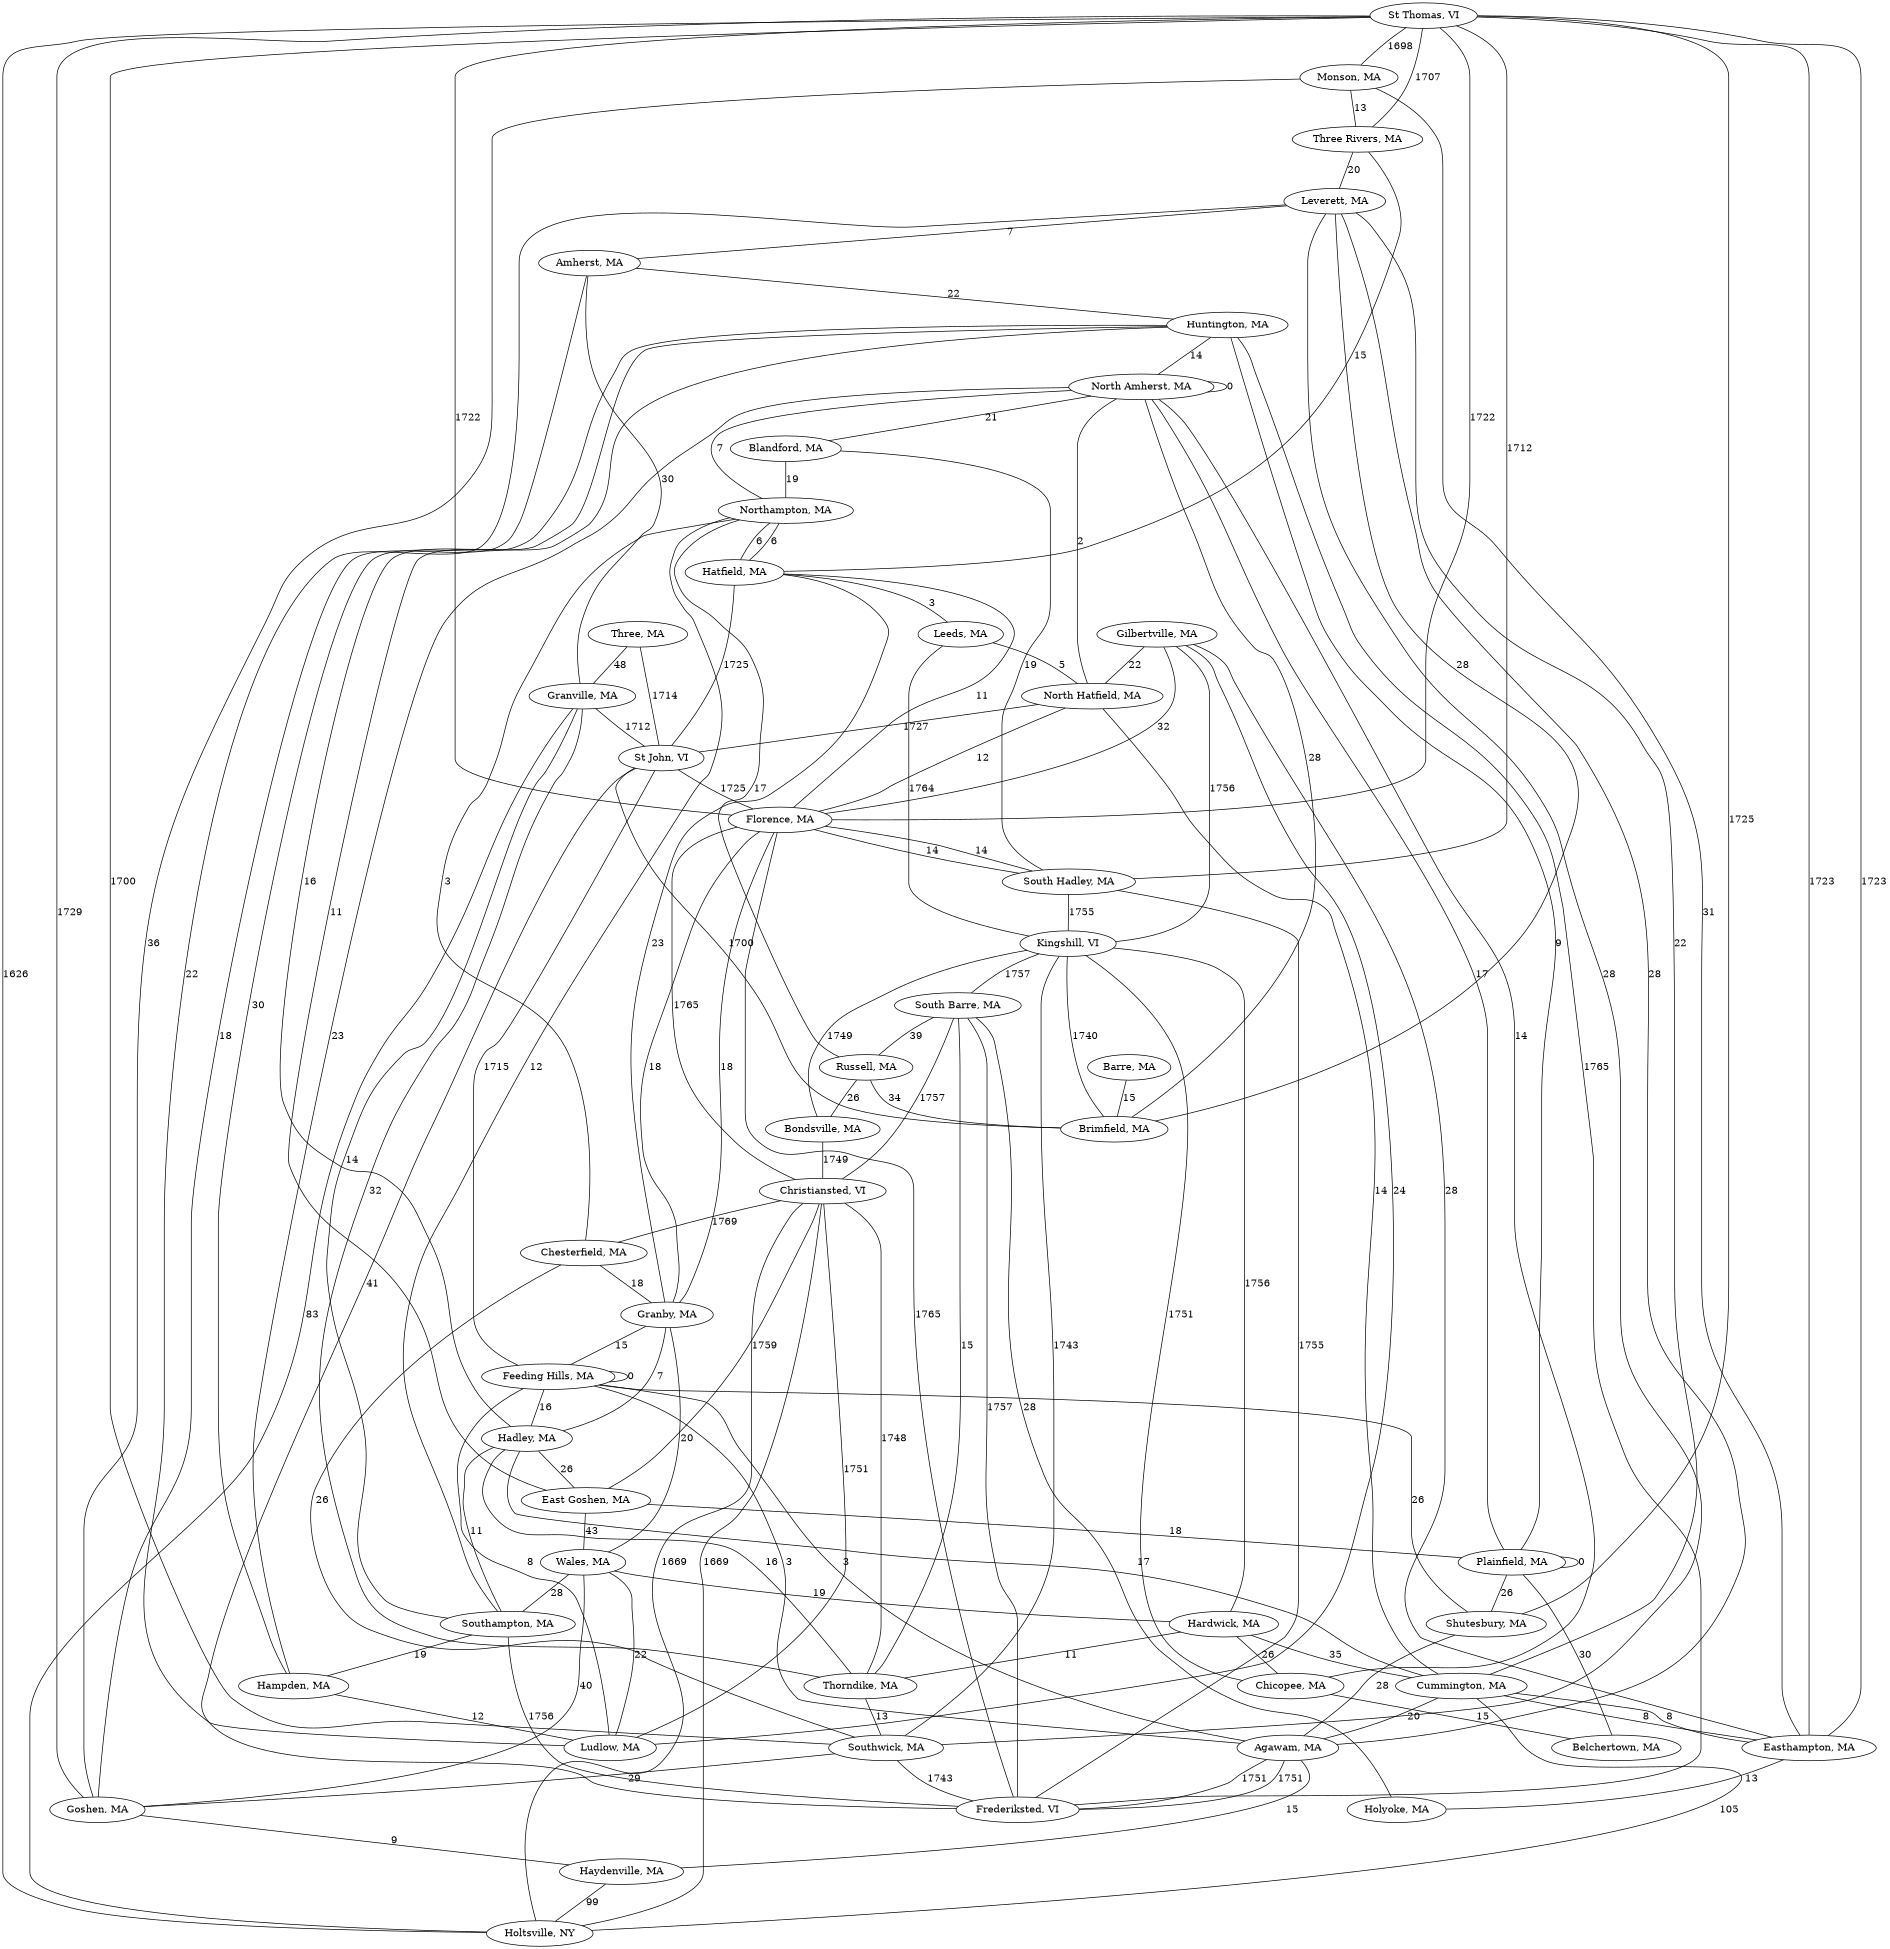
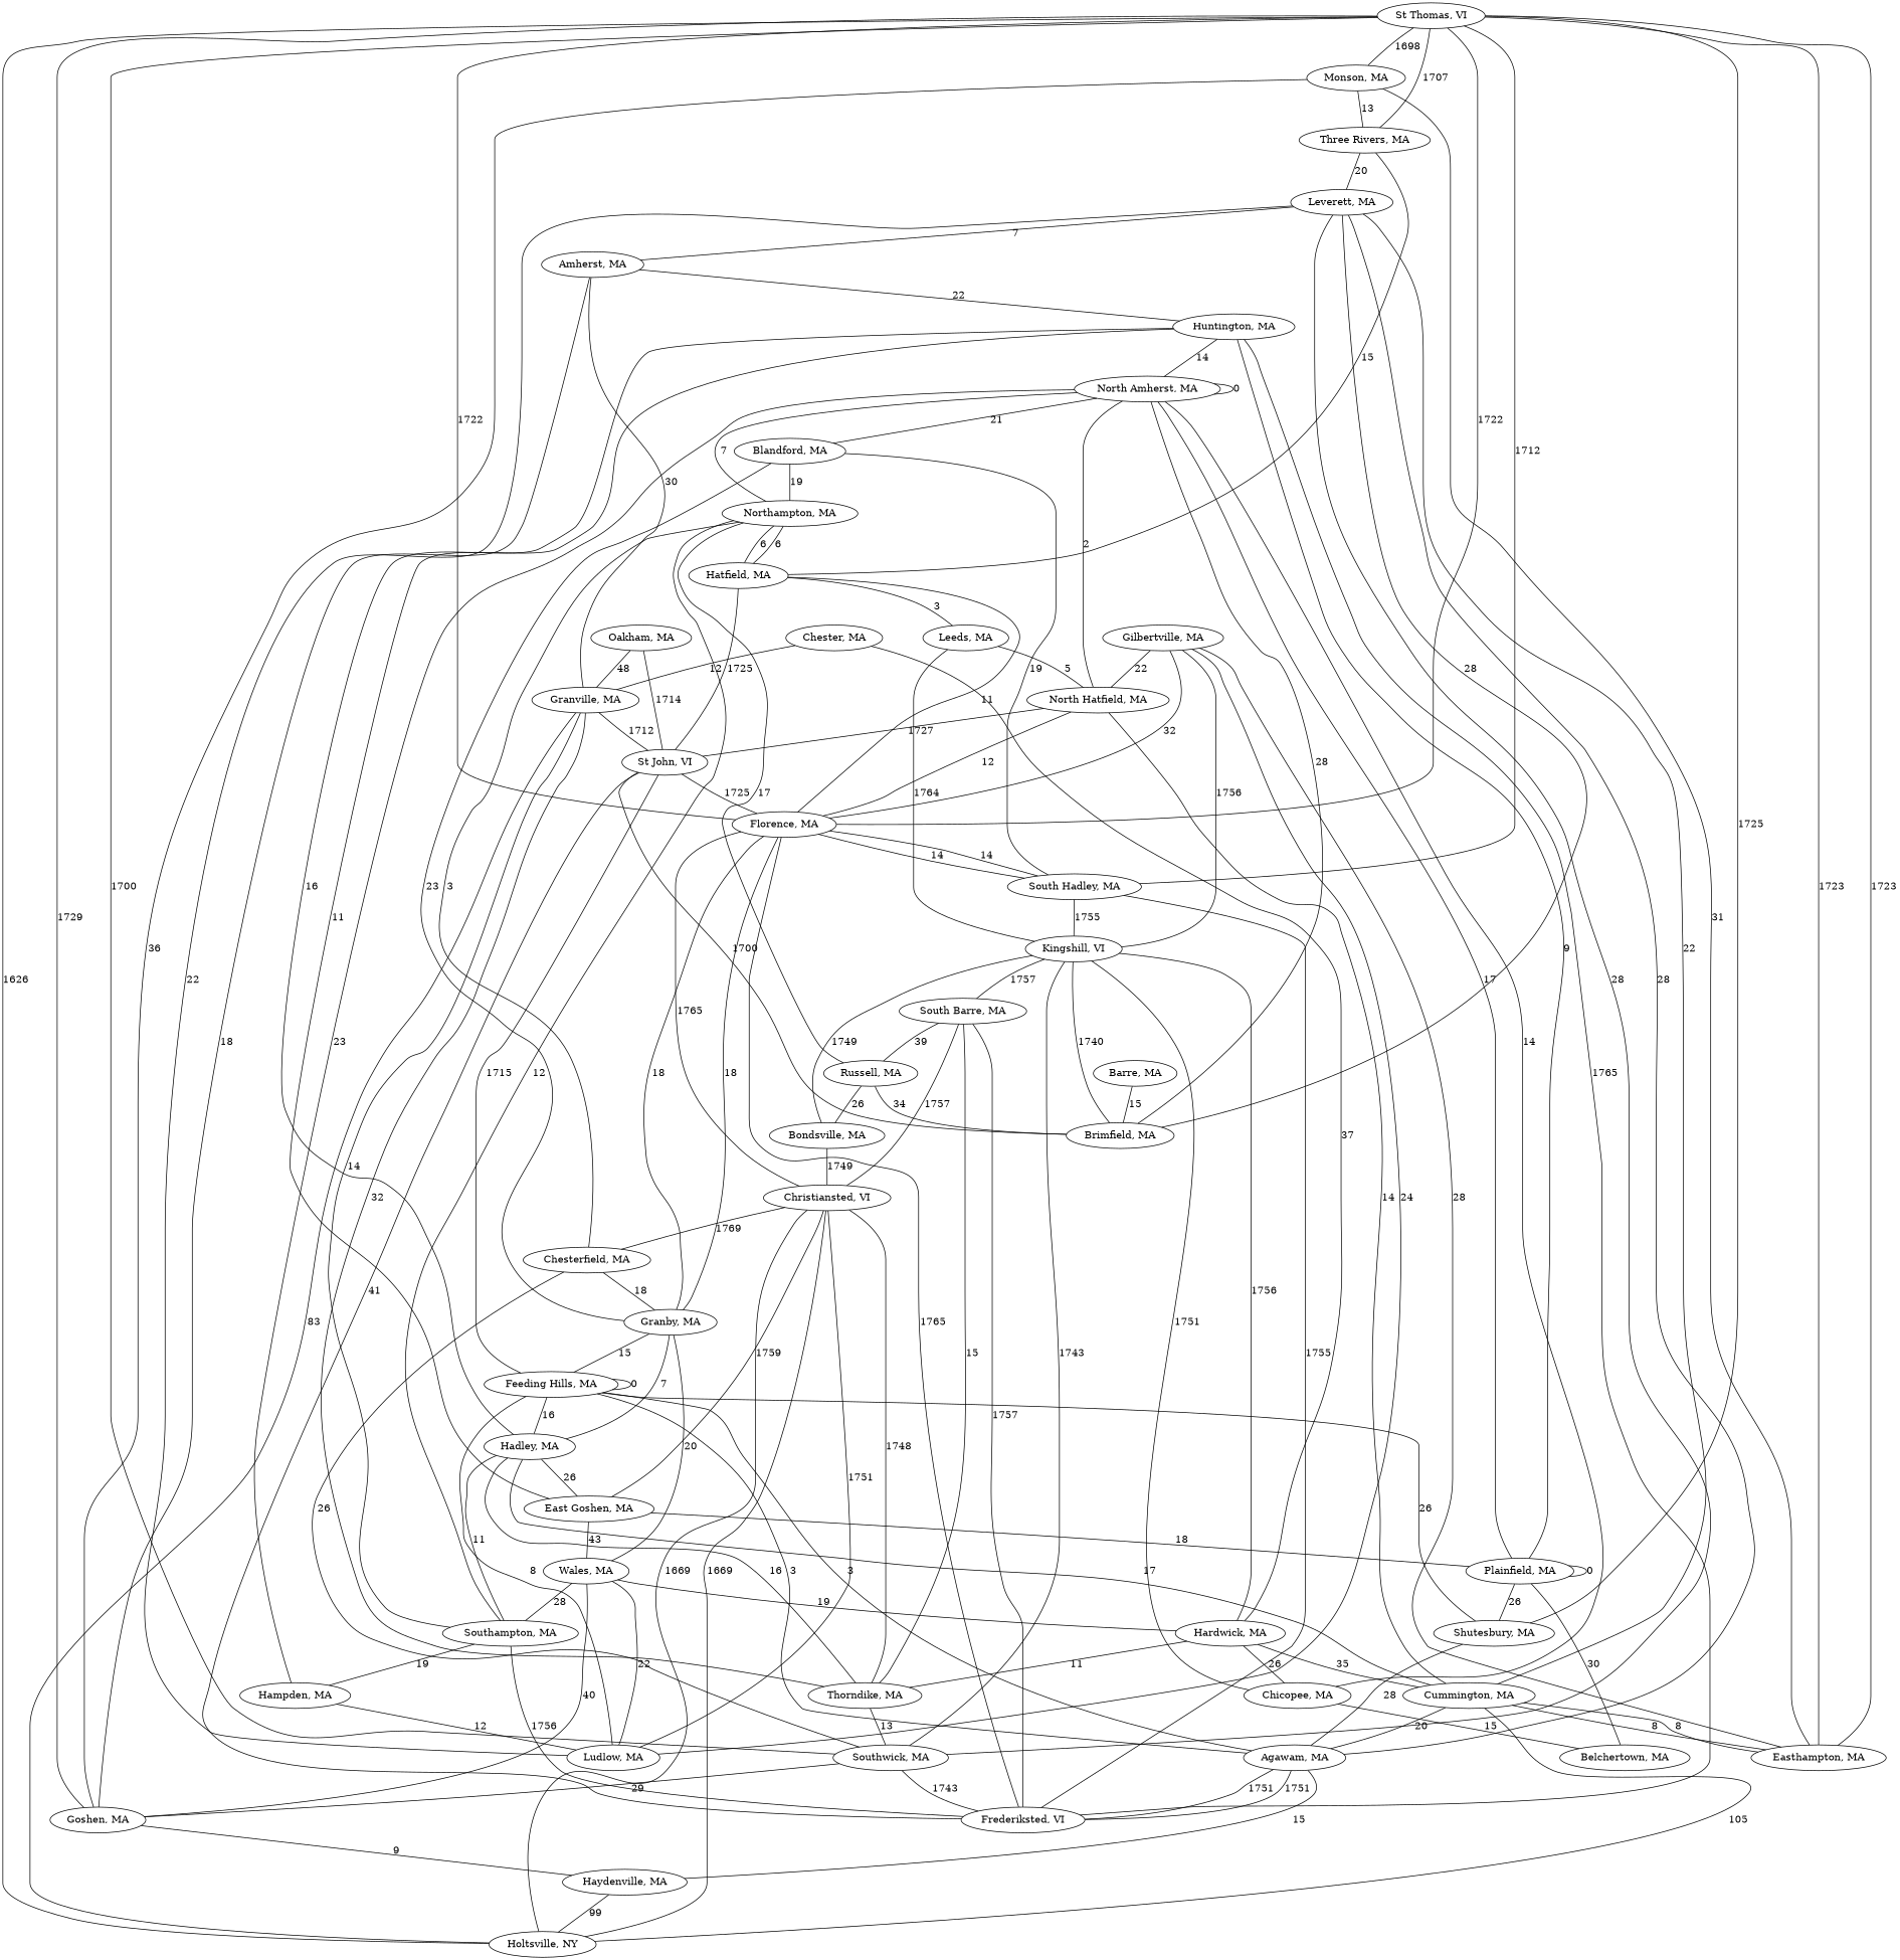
  graph {
    edge [weight=28]
    n1 [label="St Thomas, VI"]
    n2 [label="Monson, MA"]
    n3 [label="Holtsville, NY"]
    n4 [label="Three Rivers, MA"]
    n5 [label="Florence, MA"]
    n6 [label="Goshen, MA"]
    n7 [label="South Hadley, MA"]
    n8 [label="Shutesbury, MA"]
    n9 [label="Easthampton, MA"]
    n10 [label="Leverett, MA"]
    n11 [label="Christiansted, VI"]
    n12 [label="Frederiksted, VI"]
    n13 [label="Hatfield, MA"]
    n14 [label="Granby, MA"]
    n15 [label="North Hatfield, MA"]
    n16 [label="Haydenville, MA"]
    n17 [label="Amherst, MA"]
    n18 [label="Kingshill, VI"]
    n19 [label="Blandford, MA"]
    n20 [label="Agawam, MA"]
    n21 [label="Cummington, MA"]
-   n22 [label="Holyoke, MA"]
    n23 [label="Southwick, MA"]
    n24 [label="Brimfield, MA"]
    n25 [label="Ludlow, MA"]
    n26 [label="Chesterfield, MA"]
    n27 [label="Thorndike, MA"]
    n28 [label="South Barre, MA"]
    n29 [label="Huntington, MA"]
    n30 [label="Leeds, MA"]
    n31 [label="Northampton, MA"]
    n32 [label="Feeding Hills, MA"]
    n33 [label="St John, VI"]
    n34 [label="North Amherst, MA"]
    n35 [label="Granville, MA"]
    n36 [label="Bondsville, MA"]
    n37 [label="Hardwick, MA"]
    n38 [label="Hadley, MA"]
    n39 [label="Russell, MA"]
    n40 [label="East Goshen, MA"]
    n41 [label="Plainfield, MA"]
    n42 [label="Hampden, MA"]
    n43 [label="Wales, MA"]
    n44 [label="Belchertown, MA"]
    n45 [label="Chicopee, MA"]
+   n46 [label="Chester, MA"]
    n47 [label="Southampton, MA"]
    n48 [label="Barre, MA"]
    n49 [label="Gilbertville, MA"]
-   n50 [label="Three, MA"]
+   n50 [label="Oakham, MA"]
    n1 -- n2 [label=1698 weight=1698]
    n1 -- n3 [label=1626 weight=1626]
    n1 -- n4 [label=1707 weight=1707]
    n1 -- n5 [label=1722 weight=1722]
    n1 -- n5 [label=1722 weight=1722]
    n1 -- n6 [label=1729 weight=1729]
    n1 -- n7 [label=1712 weight=1712]
    n1 -- n8 [label=1725 weight=1725]
    n1 -- n9 [label=1723 weight=1723]
    n2 -- n4 [label=13 weight=13]
    n2 -- n6 [label=36 weight=36]
    n2 -- n9 [label=31 weight=31]
    n4 -- n10 [label=20 weight=20]
    n5 -- n7 [label=14 weight=14]
    n5 -- n11 [label=1765 weight=1765]
    n5 -- n12 [label=1765 weight=1765]
    n5 -- n13 [label=11 weight=11]
    n5 -- n14 [label=18 weight=18]
    n5 -- n14 [label=18 weight=18]
    n5 -- n15 [label=12 weight=12]
    n6 -- n16 [label=9 weight=9]
    n6 -- n17 [label=18 weight=18]
    n7 -- n5 [label=14 weight=14]
    n7 -- n12 [label=1755 weight=1755]
    n7 -- n18 [label=1755 weight=1755]
    n7 -- n19 [label=19 weight=19]
    n8 -- n20 [label=28]
    n9 -- n1 [label=1723 weight=1723]
    n9 -- n21 [label=8 weight=8]
-   n9 -- n22 [label=13 weight=13]
    n10 -- n17 [label=7 weight=7]
    n10 -- n20 [label=28]
    n10 -- n23 [label=28]
    n10 -- n24 [label=28]
    n11 -- n3 [label=1669 weight=1669]
    n11 -- n3 [label=1669 weight=1669]
    n11 -- n25 [label=1751 weight=1751]
    n11 -- n26 [label=1769 weight=1769]
    n11 -- n27 [label=1748 weight=1748]
    n12 -- n20 [label=1751 weight=1751]
    n12 -- n28 [label=1757 weight=1757]
    n12 -- n29 [label=1765 weight=1765]
    n13 -- n4 [label=15 weight=15]
    n13 -- n30 [label=3 weight=3]
    n13 -- n31 [label=6 weight=6]
-   n14 -- n13 [label=23 weight=23]
+   n14 -- n19 [label=23 weight=23]
    n14 -- n32 [label=15 weight=15]
    n15 -- n33 [label=1727 weight=1727]
    n15 -- n34 [label=2 weight=2]
    n16 -- n3 [label=99 weight=99]
    n17 -- n29 [label=22 weight=22]
    n17 -- n35 [label=30 weight=30]
    n18 -- n28 [label=1757 weight=1757]
    n18 -- n30 [label=1764 weight=1764]
    n18 -- n36 [label=1749 weight=1749]
    n18 -- n37 [label=1756 weight=1756]
    n19 -- n31 [label=19 weight=19]
    n20 -- n12 [label=1751 weight=1751]
    n20 -- n16 [label=15 weight=15]
    n20 -- n32 [label=3 weight=3]
    n20 -- n32 [label=3 weight=3]
    n21 -- n3 [label=105 weight=105]
    n21 -- n9 [label=8 weight=8]
    n21 -- n10 [label=22 weight=22]
    n21 -- n15 [label=14 weight=14]
    n21 -- n20 [label=20 weight=20]
    n21 -- n38 [label=17 weight=17]
-   n22 -- n28 [label=28]
    n23 -- n1 [label=1700 weight=1700]
    n23 -- n6 [label=29 weight=29]
    n23 -- n12 [label=1743 weight=1743]
    n23 -- n18 [label=1743 weight=1743]
    n23 -- n26 [label=26 weight=26]
    n24 -- n18 [label=1740 weight=1740]
    n24 -- n34 [label=28]
    n25 -- n10 [label=22 weight=22]
    n26 -- n14 [label=18 weight=18]
    n27 -- n23 [label=13 weight=13]
    n27 -- n28 [label=15 weight=15]
    n27 -- n38 [label=16 weight=16]
    n28 -- n11 [label=1757 weight=1757]
    n28 -- n39 [label=39 weight=39]
    n29 -- n34 [label=14 weight=14]
    n29 -- n40 [label=11 weight=11]
    n29 -- n41 [label=9 weight=9]
-   n29 -- n42 [label=30 weight=30]
    n30 -- n15 [label=5 weight=5]
    n31 -- n13 [label=6 weight=6]
    n31 -- n26 [label=3 weight=3]
    n31 -- n34 [label=7 weight=7]
    n31 -- n39 [label=17 weight=17]
    n32 -- n8 [label=26 weight=26]
    n32 -- n25 [label=8 weight=8]
    n32 -- n32 [label=0 weight=0]
    n32 -- n38 [label=16 weight=16]
    n33 -- n5 [label=1725 weight=1725]
    n33 -- n12 [label=41 weight=41]
    n33 -- n13 [label=1725 weight=1725]
    n33 -- n24 [label=1700 weight=1700]
    n33 -- n32 [label=1715 weight=1715]
    n34 -- n19 [label=21 weight=21]
    n34 -- n34 [label=0 weight=0]
    n35 -- n3 [label=83 weight=83]
    n35 -- n27 [label=32 weight=32]
    n35 -- n33 [label=1712 weight=1712]
    n35 -- n47 [label=14 weight=14]
    n36 -- n11 [label=1749 weight=1749]
    n37 -- n21 [label=35 weight=35]
    n37 -- n27 [label=11 weight=11]
    n37 -- n45 [label=26 weight=26]
    n38 -- n14 [label=7 weight=7]
    n38 -- n29 [label=16 weight=16]
    n38 -- n40 [label=26 weight=26]
    n39 -- n24 [label=34 weight=34]
    n39 -- n36 [label=26 weight=26]
    n40 -- n11 [label=1759 weight=1759]
    n40 -- n41 [label=18 weight=18]
    n40 -- n43 [label=43 weight=43]
    n41 -- n8 [label=26 weight=26]
    n41 -- n34 [label=17 weight=17]
    n41 -- n41 [label=0 weight=0]
    n41 -- n44 [label=30 weight=30]
    n42 -- n25 [label=12 weight=12]
    n42 -- n34 [label=23 weight=23]
    n43 -- n6 [label=40 weight=40]
    n43 -- n14 [label=20 weight=20]
    n43 -- n25 [label=22 weight=22]
    n43 -- n37 [label=19 weight=19]
    n43 -- n47 [label=28]
    n45 -- n18 [label=1751 weight=1751]
    n45 -- n34 [label=14 weight=14]
    n45 -- n44 [label=15 weight=15]
+   n46 -- n35 [label=12 weight=12]
+   n46 -- n37 [label=37 weight=37]
    n47 -- n12 [label=1756 weight=1756]
    n47 -- n31 [label=12 weight=12]
    n47 -- n38 [label=11 weight=11]
    n47 -- n42 [label=19 weight=19]
    n48 -- n24 [label=15 weight=15]
    n49 -- n5 [label=32 weight=32]
    n49 -- n9 [label=28]
    n49 -- n15 [label=22 weight=22]
    n49 -- n18 [label=1756 weight=1756]
    n49 -- n25 [label=24 weight=24]
    n50 -- n33 [label=1714 weight=1714]
    n50 -- n35 [label=48 weight=48]
  }
